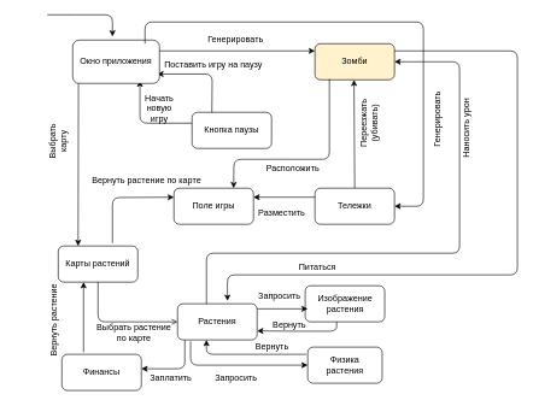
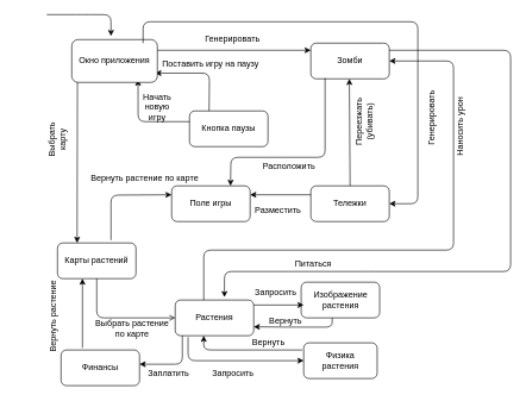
  <mxCell id="0" />
  <mxCell id="1" parent="0" />
  <mxCell id="2" value="" style="endArrow=classic;html=1;entryX=0.5;entryY=0;entryDx=0;entryDy=0;" parent="1" edge="1"><mxGeometry width="50" height="50" relative="1" as="geometry"><mxPoint x="65" y="20" as="sourcePoint" /><mxPoint x="155" y="50" as="targetPoint" /><Array as="points"><mxPoint x="115" y="20" /><mxPoint x="155" y="20" /></Array></mxGeometry></mxCell>
  <mxCell id="3" value="Растения" style="rounded=1;whiteSpace=wrap;html=1;" parent="1" vertex="1"><mxGeometry x="245" y="420" width="110" height="50" as="geometry" /></mxCell>
  <mxCell id="4" value="Карты растений" style="rounded=1;whiteSpace=wrap;html=1;" parent="1" vertex="1"><mxGeometry x="80" y="340" width="110" height="50" as="geometry" /></mxCell>
- <mxCell id="5" value="Зомби" style="rounded=1;whiteSpace=wrap;html=1;fillColor=#fff2cc;" parent="1" vertex="1"><mxGeometry x="435" y="60" width="110" height="50" as="geometry" /></mxCell>
+ <mxCell id="5" value="Зомби" style="rounded=1;whiteSpace=wrap;html=1;" parent="1" vertex="1"><mxGeometry x="435" y="60" width="110" height="50" as="geometry" /></mxCell>
  <mxCell id="6" value="Тележки" style="rounded=1;whiteSpace=wrap;html=1;" parent="1" vertex="1"><mxGeometry x="435" y="260" width="110" height="50" as="geometry" /></mxCell>
  <mxCell id="7" value="" style="endArrow=classic;html=1;exitX=0.5;exitY=0;exitDx=0;exitDy=0;" parent="1" source="6" edge="1"><mxGeometry width="50" height="50" relative="1" as="geometry"><mxPoint x="489" y="160" as="sourcePoint" /><mxPoint x="489" y="110" as="targetPoint" /></mxGeometry></mxCell>
  <mxCell id="8" value="Переезжать (убивать)" style="text;html=1;strokeColor=none;fillColor=none;align=center;verticalAlign=middle;whiteSpace=wrap;rounded=0;rotation=270;" parent="1" vertex="1"><mxGeometry x="490" y="160" width="40" height="20" as="geometry" /></mxCell>
  <mxCell id="9" value="" style="endArrow=classic;html=1;entryX=0.25;entryY=0;entryDx=0;entryDy=0;" parent="1" target="4" edge="1"><mxGeometry width="50" height="50" relative="1" as="geometry"><mxPoint x="108" y="110" as="sourcePoint" /><mxPoint x="104.5" y="180" as="targetPoint" /></mxGeometry></mxCell>
  <mxCell id="10" value="Выбрать карту" style="text;html=1;strokeColor=none;fillColor=none;align=center;verticalAlign=middle;whiteSpace=wrap;rounded=0;rotation=270;" parent="1" vertex="1"><mxGeometry x="60" y="185" width="40" height="20" as="geometry" /></mxCell>
  <mxCell id="11" value="" style="endArrow=open;html=1;exitX=0.5;exitY=1;exitDx=0;exitDy=0;entryX=0;entryY=0.5;entryDx=0;entryDy=0;" parent="1" source="4" target="3" edge="1"><mxGeometry width="50" height="50" relative="1" as="geometry"><mxPoint x="185" y="262" as="sourcePoint" /><mxPoint x="185" y="180" as="targetPoint" /><Array as="points"><mxPoint x="135" y="445" /></Array></mxGeometry></mxCell>
  <mxCell id="12" value="Выбрать растение по карте" style="text;html=1;strokeColor=none;fillColor=none;align=center;verticalAlign=middle;whiteSpace=wrap;rounded=0;rotation=0;" parent="1" vertex="1"><mxGeometry x="125" y="450" width="120" height="20" as="geometry" /></mxCell>
  <mxCell id="13" value="" style="endArrow=classic;html=1;" parent="1" edge="1"><mxGeometry width="50" height="50" relative="1" as="geometry"><mxPoint x="115" y="487" as="sourcePoint" /><mxPoint x="115" y="390" as="targetPoint" /><Array as="points" /></mxGeometry></mxCell>
  <mxCell id="14" value="Вернуть растение&lt;br&gt;&lt;br&gt;" style="text;html=1;resizable=0;points=[];autosize=1;align=left;verticalAlign=top;spacingTop=-4;rotation=270;" parent="1" vertex="1"><mxGeometry x="20" y="420" width="120" height="30" as="geometry" /></mxCell>
  <mxCell id="15" value="" style="endArrow=classic;html=1;entryX=0;entryY=0.25;entryDx=0;entryDy=0;" parent="1" target="19" edge="1"><mxGeometry width="50" height="50" relative="1" as="geometry"><mxPoint x="155" y="336" as="sourcePoint" /><mxPoint x="164" y="270" as="targetPoint" /><Array as="points"><mxPoint x="155" y="273" /></Array></mxGeometry></mxCell>
  <mxCell id="16" value="Вернуть растение по карте" style="text;html=1;resizable=0;points=[];autosize=1;align=left;verticalAlign=top;spacingTop=-4;rotation=0;" parent="1" vertex="1"><mxGeometry x="125" y="240" width="170" height="20" as="geometry" /></mxCell>
  <mxCell id="17" value="Физика&lt;br&gt;растения&lt;br&gt;" style="rounded=1;whiteSpace=wrap;html=1;" parent="1" vertex="1"><mxGeometry x="425" y="480" width="103" height="50" as="geometry" /></mxCell>
  <mxCell id="18" value="Изображение&lt;br&gt;растения&lt;br&gt;" style="rounded=1;whiteSpace=wrap;html=1;" parent="1" vertex="1"><mxGeometry x="421.5" y="395" width="110" height="50" as="geometry" /></mxCell>
  <mxCell id="19" value="Поле игры" style="rounded=1;whiteSpace=wrap;html=1;" parent="1" vertex="1"><mxGeometry x="240" y="260" width="110" height="50" as="geometry" /></mxCell>
  <mxCell id="20" value="Кнопка паузы" style="rounded=1;whiteSpace=wrap;html=1;" parent="1" vertex="1"><mxGeometry x="265" y="155" width="110" height="50" as="geometry" /></mxCell>
  <mxCell id="21" value="" style="endArrow=classic;html=1;entryX=0.817;entryY=1.017;entryDx=0;entryDy=0;entryPerimeter=0;" parent="1" edge="1"><mxGeometry width="50" height="50" relative="1" as="geometry"><mxPoint x="265" y="170" as="sourcePoint" /><mxPoint x="193" y="111" as="targetPoint" /><Array as="points"><mxPoint x="193" y="170" /></Array></mxGeometry></mxCell>
  <mxCell id="22" value="Начать новую игру" style="text;html=1;strokeColor=none;fillColor=none;align=center;verticalAlign=middle;whiteSpace=wrap;rounded=0;" parent="1" vertex="1"><mxGeometry x="200" y="140" width="40" height="20" as="geometry" /></mxCell>
  <mxCell id="23" value="" style="endArrow=classic;html=1;exitX=0.25;exitY=0;exitDx=0;exitDy=0;entryX=1.017;entryY=0.867;entryDx=0;entryDy=0;entryPerimeter=0;" parent="1" source="20" edge="1"><mxGeometry width="50" height="50" relative="1" as="geometry"><mxPoint x="260" y="130" as="sourcePoint" /><mxPoint x="217" y="102" as="targetPoint" /><Array as="points"><mxPoint x="293" y="102" /></Array></mxGeometry></mxCell>
  <mxCell id="24" value="Поставить игру на паузу" style="text;html=1;resizable=0;points=[];autosize=1;align=left;verticalAlign=top;spacingTop=-4;" parent="1" vertex="1"><mxGeometry x="225" y="80" width="150" height="20" as="geometry" /></mxCell>
  <mxCell id="25" value="" style="endArrow=classic;html=1;" parent="1" edge="1"><mxGeometry width="50" height="50" relative="1" as="geometry"><mxPoint x="355" y="427" as="sourcePoint" /><mxPoint x="425" y="427" as="targetPoint" /><Array as="points" /></mxGeometry></mxCell>
  <mxCell id="26" value="" style="endArrow=classic;html=1;exitX=0.164;exitY=1.04;exitDx=0;exitDy=0;exitPerimeter=0;entryX=0;entryY=0.5;entryDx=0;entryDy=0;" parent="1" source="3" target="17" edge="1"><mxGeometry width="50" height="50" relative="1" as="geometry"><mxPoint x="315" y="550" as="sourcePoint" /><mxPoint x="365" y="500" as="targetPoint" /><Array as="points"><mxPoint x="263" y="505" /></Array></mxGeometry></mxCell>
  <mxCell id="27" value="Запросить&lt;br&gt;" style="text;html=1;resizable=0;points=[];autosize=1;align=left;verticalAlign=top;spacingTop=-4;" parent="1" vertex="1"><mxGeometry x="295" y="513" width="80" height="20" as="geometry" /></mxCell>
  <mxCell id="28" value="Запросить&lt;br&gt;" style="text;html=1;resizable=0;points=[];autosize=1;align=left;verticalAlign=top;spacingTop=-4;" parent="1" vertex="1"><mxGeometry x="355" y="400" width="80" height="20" as="geometry" /></mxCell>
  <mxCell id="29" value="" style="endArrow=classic;html=1;entryX=1;entryY=0.75;entryDx=0;entryDy=0;" parent="1" target="3" edge="1"><mxGeometry width="50" height="50" relative="1" as="geometry"><mxPoint x="465" y="445" as="sourcePoint" /><mxPoint x="355" y="450" as="targetPoint" /><Array as="points"><mxPoint x="465" y="445" /><mxPoint x="465" y="458" /><mxPoint x="405" y="458" /></Array></mxGeometry></mxCell>
  <mxCell id="30" value="Вернуть" style="text;html=1;resizable=0;points=[];autosize=1;align=left;verticalAlign=top;spacingTop=-4;" parent="1" vertex="1"><mxGeometry x="375" y="440" width="60" height="20" as="geometry" /></mxCell>
  <mxCell id="31" value="" style="endArrow=classic;html=1;" parent="1" edge="1"><mxGeometry width="50" height="50" relative="1" as="geometry"><mxPoint x="423" y="490" as="sourcePoint" /><mxPoint x="285" y="470" as="targetPoint" /><Array as="points"><mxPoint x="285" y="490" /></Array></mxGeometry></mxCell>
  <mxCell id="32" value="Вернуть" style="text;html=1;resizable=0;points=[];autosize=1;align=left;verticalAlign=top;spacingTop=-4;" parent="1" vertex="1"><mxGeometry x="351" y="470" width="60" height="20" as="geometry" /></mxCell>
  <mxCell id="33" value="Окно приложения" style="rounded=1;whiteSpace=wrap;html=1;" parent="1" vertex="1"><mxGeometry x="100" y="55" width="120" height="60" as="geometry" /></mxCell>
  <mxCell id="34" value="" style="endArrow=classic;html=1;entryX=0.75;entryY=0;entryDx=0;entryDy=0;" parent="1" target="19" edge="1"><mxGeometry width="50" height="50" relative="1" as="geometry"><mxPoint x="455" y="109" as="sourcePoint" /><mxPoint x="481" y="154.5" as="targetPoint" /><Array as="points"><mxPoint x="455" y="220" /><mxPoint x="385" y="220" /><mxPoint x="323" y="220" /></Array></mxGeometry></mxCell>
  <mxCell id="35" value="Расположить" style="text;html=1;resizable=0;points=[];autosize=1;align=left;verticalAlign=top;spacingTop=-4;" parent="1" vertex="1"><mxGeometry x="366" y="222.5" width="90" height="20" as="geometry" /></mxCell>
  <mxCell id="36" value="" style="endArrow=classic;html=1;" parent="1" edge="1"><mxGeometry width="50" height="50" relative="1" as="geometry"><mxPoint x="220" y="70" as="sourcePoint" /><mxPoint x="435" y="70" as="targetPoint" /></mxGeometry></mxCell>
  <mxCell id="37" value="Генерировать&lt;br&gt;" style="text;html=1;resizable=0;points=[];autosize=1;align=left;verticalAlign=top;spacingTop=-4;" parent="1" vertex="1"><mxGeometry x="285" y="45" width="100" height="20" as="geometry" /></mxCell>
  <mxCell id="38" value="" style="endArrow=classic;html=1;entryX=1;entryY=0.5;entryDx=0;entryDy=0;" parent="1" target="6" edge="1"><mxGeometry width="50" height="50" relative="1" as="geometry"><mxPoint x="200" y="60" as="sourcePoint" /><mxPoint x="595" y="300" as="targetPoint" /><Array as="points"><mxPoint x="200" y="30" /><mxPoint x="585" y="30" /><mxPoint x="585" y="285" /></Array></mxGeometry></mxCell>
  <mxCell id="39" value="Генерировать" style="text;html=1;resizable=0;points=[];autosize=1;align=left;verticalAlign=top;spacingTop=-4;rotation=270;" parent="1" vertex="1"><mxGeometry x="555" y="145" width="100" height="20" as="geometry" /></mxCell>
  <mxCell id="40" value="" style="endArrow=classic;html=1;entryX=1;entryY=0.25;entryDx=0;entryDy=0;exitX=0;exitY=0.25;exitDx=0;exitDy=0;" parent="1" source="6" target="19" edge="1"><mxGeometry width="50" height="50" relative="1" as="geometry"><mxPoint x="435" y="280" as="sourcePoint" /><mxPoint x="375" y="260" as="targetPoint" /></mxGeometry></mxCell>
  <mxCell id="41" value="Разместить" style="text;html=1;resizable=0;points=[];autosize=1;align=left;verticalAlign=top;spacingTop=-4;" parent="1" vertex="1"><mxGeometry x="355" y="285" width="80" height="20" as="geometry" /></mxCell>
  <mxCell id="42" value="" style="endArrow=classic;html=1;entryX=1;entryY=0.5;entryDx=0;entryDy=0;" parent="1" target="5" edge="1"><mxGeometry width="50" height="50" relative="1" as="geometry"><mxPoint x="285" y="420" as="sourcePoint" /><mxPoint x="635" y="80" as="targetPoint" /><Array as="points"><mxPoint x="285" y="350" /><mxPoint x="635" y="350" /><mxPoint x="635" y="85" /></Array></mxGeometry></mxCell>
  <mxCell id="43" value="Наносить урон&lt;br&gt;" style="text;html=1;resizable=0;points=[];autosize=1;align=left;verticalAlign=top;spacingTop=-4;rotation=270;" parent="1" vertex="1"><mxGeometry x="595" y="160" width="100" height="20" as="geometry" /></mxCell>
  <mxCell id="44" value="" style="endArrow=classic;html=1;entryX=0.627;entryY=-0.08;entryDx=0;entryDy=0;entryPerimeter=0;" parent="1" target="3" edge="1"><mxGeometry width="50" height="50" relative="1" as="geometry"><mxPoint x="545" y="70" as="sourcePoint" /><mxPoint x="315" y="370" as="targetPoint" /><Array as="points"><mxPoint x="715" y="70" /><mxPoint x="715" y="380" /><mxPoint x="515" y="380" /><mxPoint x="314" y="380" /></Array></mxGeometry></mxCell>
  <mxCell id="45" value="Питаться" style="text;html=1;resizable=0;points=[];autosize=1;align=left;verticalAlign=top;spacingTop=-4;" parent="1" vertex="1"><mxGeometry x="411" y="360" width="70" height="20" as="geometry" /></mxCell>
  <mxCell id="46" value="Финансы" style="rounded=1;whiteSpace=wrap;html=1;" parent="1" vertex="1"><mxGeometry x="85" y="490" width="110" height="50" as="geometry" /></mxCell>
  <mxCell id="47" value="" style="endArrow=classic;html=1;" parent="1" edge="1"><mxGeometry width="50" height="50" relative="1" as="geometry"><mxPoint x="255" y="470" as="sourcePoint" /><mxPoint x="195" y="510" as="targetPoint" /><Array as="points"><mxPoint x="255" y="510" /></Array></mxGeometry></mxCell>
  <mxCell id="48" value="Заплатить" style="text;html=1;resizable=0;points=[];autosize=1;align=left;verticalAlign=top;spacingTop=-4;" parent="1" vertex="1"><mxGeometry x="205" y="513" width="70" height="20" as="geometry" /></mxCell>
